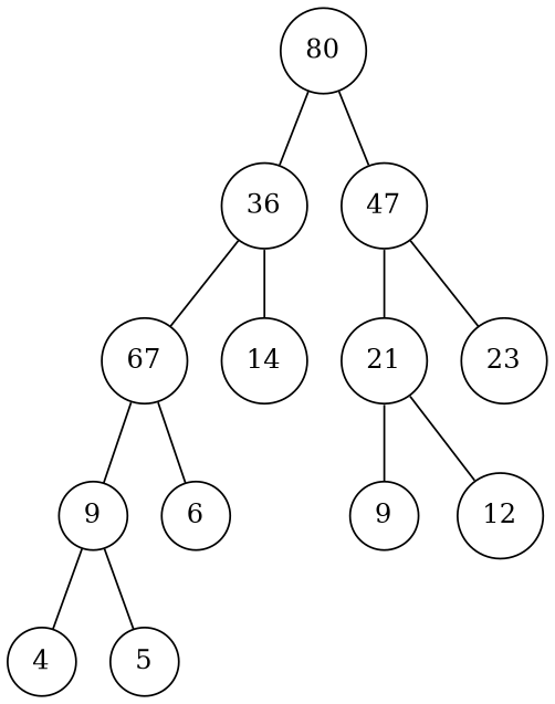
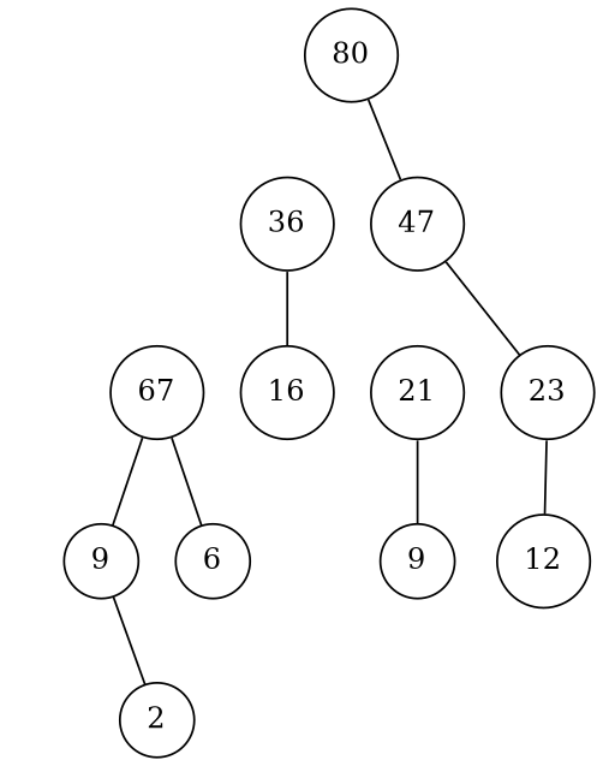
  digraph {
    node [shape=circle]
    edge [arrowhead=none]
    n1 [label=9]
-   4
-   5
+   5 [label=2]
    n4 [label=36]
    80
    47
    n7 [label=67]
-   16 [label=14]
+   16
    21
    n10 [label=23]
    n11 [label=6]
    9
    12
-   n1 -> 4
    n1 -> 5
-   n4 -> n7
    n4 -> 16
-   80 -> n4
    80 -> 47
-   47 -> 21
    47 -> n10
    n7 -> n1
    n7 -> n11
    21 -> 9
-   21 -> 12
+   n10 -> 12
  }
